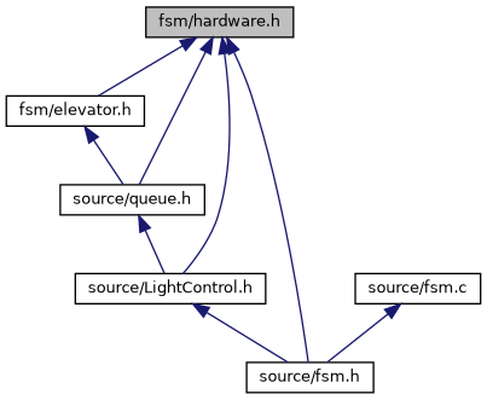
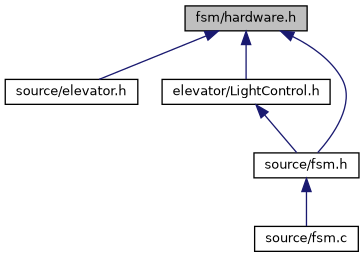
  digraph {
    node [color=black fillcolor=white fontname=Helvetica fontsize=10 shape=record style=filled]
    edge [color=midnightblue dir=back fontname=Helvetica fontsize=10 labelfontname=Helvetica labelfontsize=10 style=solid]
    n1 [fillcolor=grey75 fontcolor=black height=0.2 label="fsm/hardware.h" width=0.4]
-   n2 [height=0.2 label="fsm/elevator.h" width=0.4]
-   n3 [height=0.2 label="source/queue.h" width=0.4]
-   n4 [height=0.2 label="source/LightControl.h" width=0.4]
+   n2 [height=0.2 label="source/elevator.h" width=0.4]
+   n4 [height=0.2 label="elevator/LightControl.h" width=0.4]
    n5 [height=0.2 label="source/fsm.h" width=0.4]
    n6 [height=0.2 label="source/fsm.c" width=0.4]
    n1 -> n2
-   n1 -> n3
    n1 -> n4
    n1 -> n5
-   n2 -> n3
-   n3 -> n4
    n4 -> n5
-   n6 -> n5
+   n5 -> n6
  }
